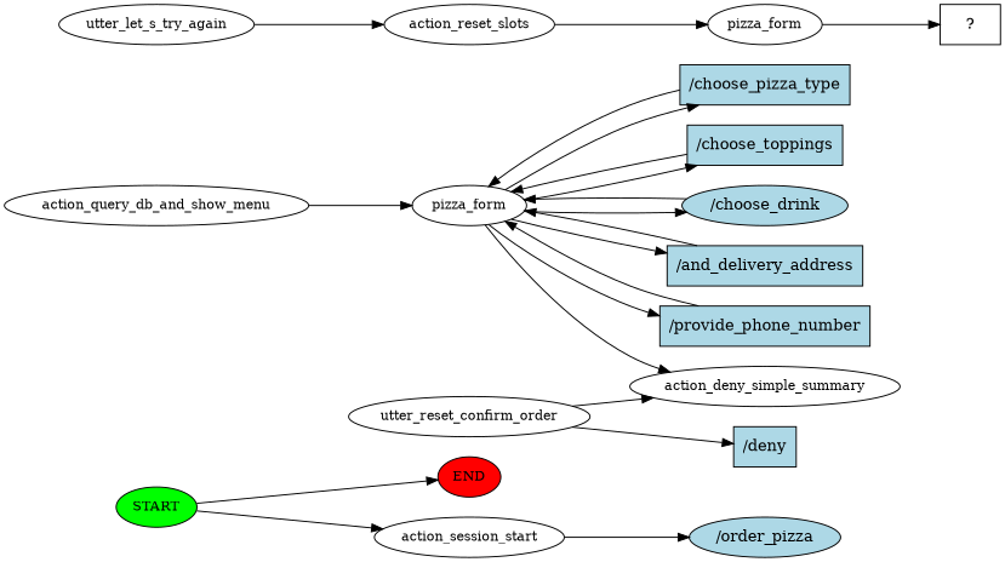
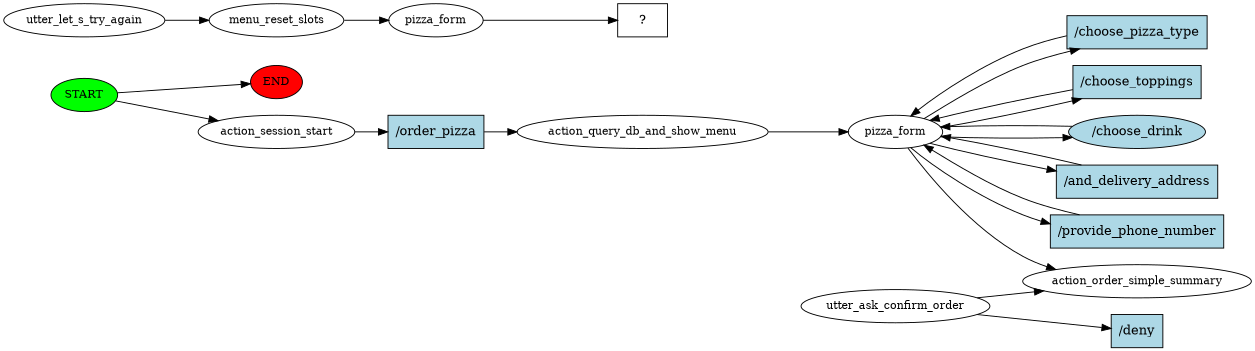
  digraph {
    rankdir=LR
    node [fontsize=12]
    n1 [fillcolor=green label=START style=filled]
    n2 [fillcolor=red label=END style=filled]
    n3 [label=action_session_start]
-   n4 [fillcolor=lightblue label="/order_pizza" shape=ellipse style=filled fontsize=""]
+   n4 [fillcolor=lightblue label="/order_pizza" shape=rect style=filled fontsize=""]
    n5 [label=action_query_db_and_show_menu]
    n6 [label=pizza_form]
-   n7 [label=action_deny_simple_summary]
+   n7 [label=action_order_simple_summary]
    n8 [fillcolor=lightblue label="/choose_pizza_type" shape=rect style=filled fontsize=""]
    n9 [fillcolor=lightblue label="/choose_toppings" shape=rect style=filled fontsize=""]
    n10 [fillcolor=lightblue label="/choose_drink" shape=ellipse style=filled fontsize=""]
    n11 [fillcolor=lightblue label="/and_delivery_address" shape=rect style=filled fontsize=""]
    n12 [fillcolor=lightblue label="/provide_phone_number" shape=rect style=filled fontsize=""]
-   n13 [label=utter_reset_confirm_order]
+   n13 [label=utter_ask_confirm_order]
    n14 [fillcolor=lightblue label="/deny" shape=rect style=filled fontsize=""]
    n15 [label=utter_let_s_try_again]
-   n16 [label=action_reset_slots]
+   n16 [label=menu_reset_slots]
    n17 [label=pizza_form]
    n18 [label="  ?  " shape=rect fontsize=""]
    n1 -> n2
    n1 -> n3
    n3 -> n4
+   n4 -> n5
    n5 -> n6
    n6 -> n7
    n6 -> n8
    n6 -> n9
    n6 -> n10
    n6 -> n11
    n6 -> n12
    n8 -> n6
    n9 -> n6
    n10 -> n6
    n11 -> n6
    n12 -> n6
    n13 -> n7
    n13 -> n14
    n15 -> n16
    n16 -> n17
    n17 -> n18
  }
